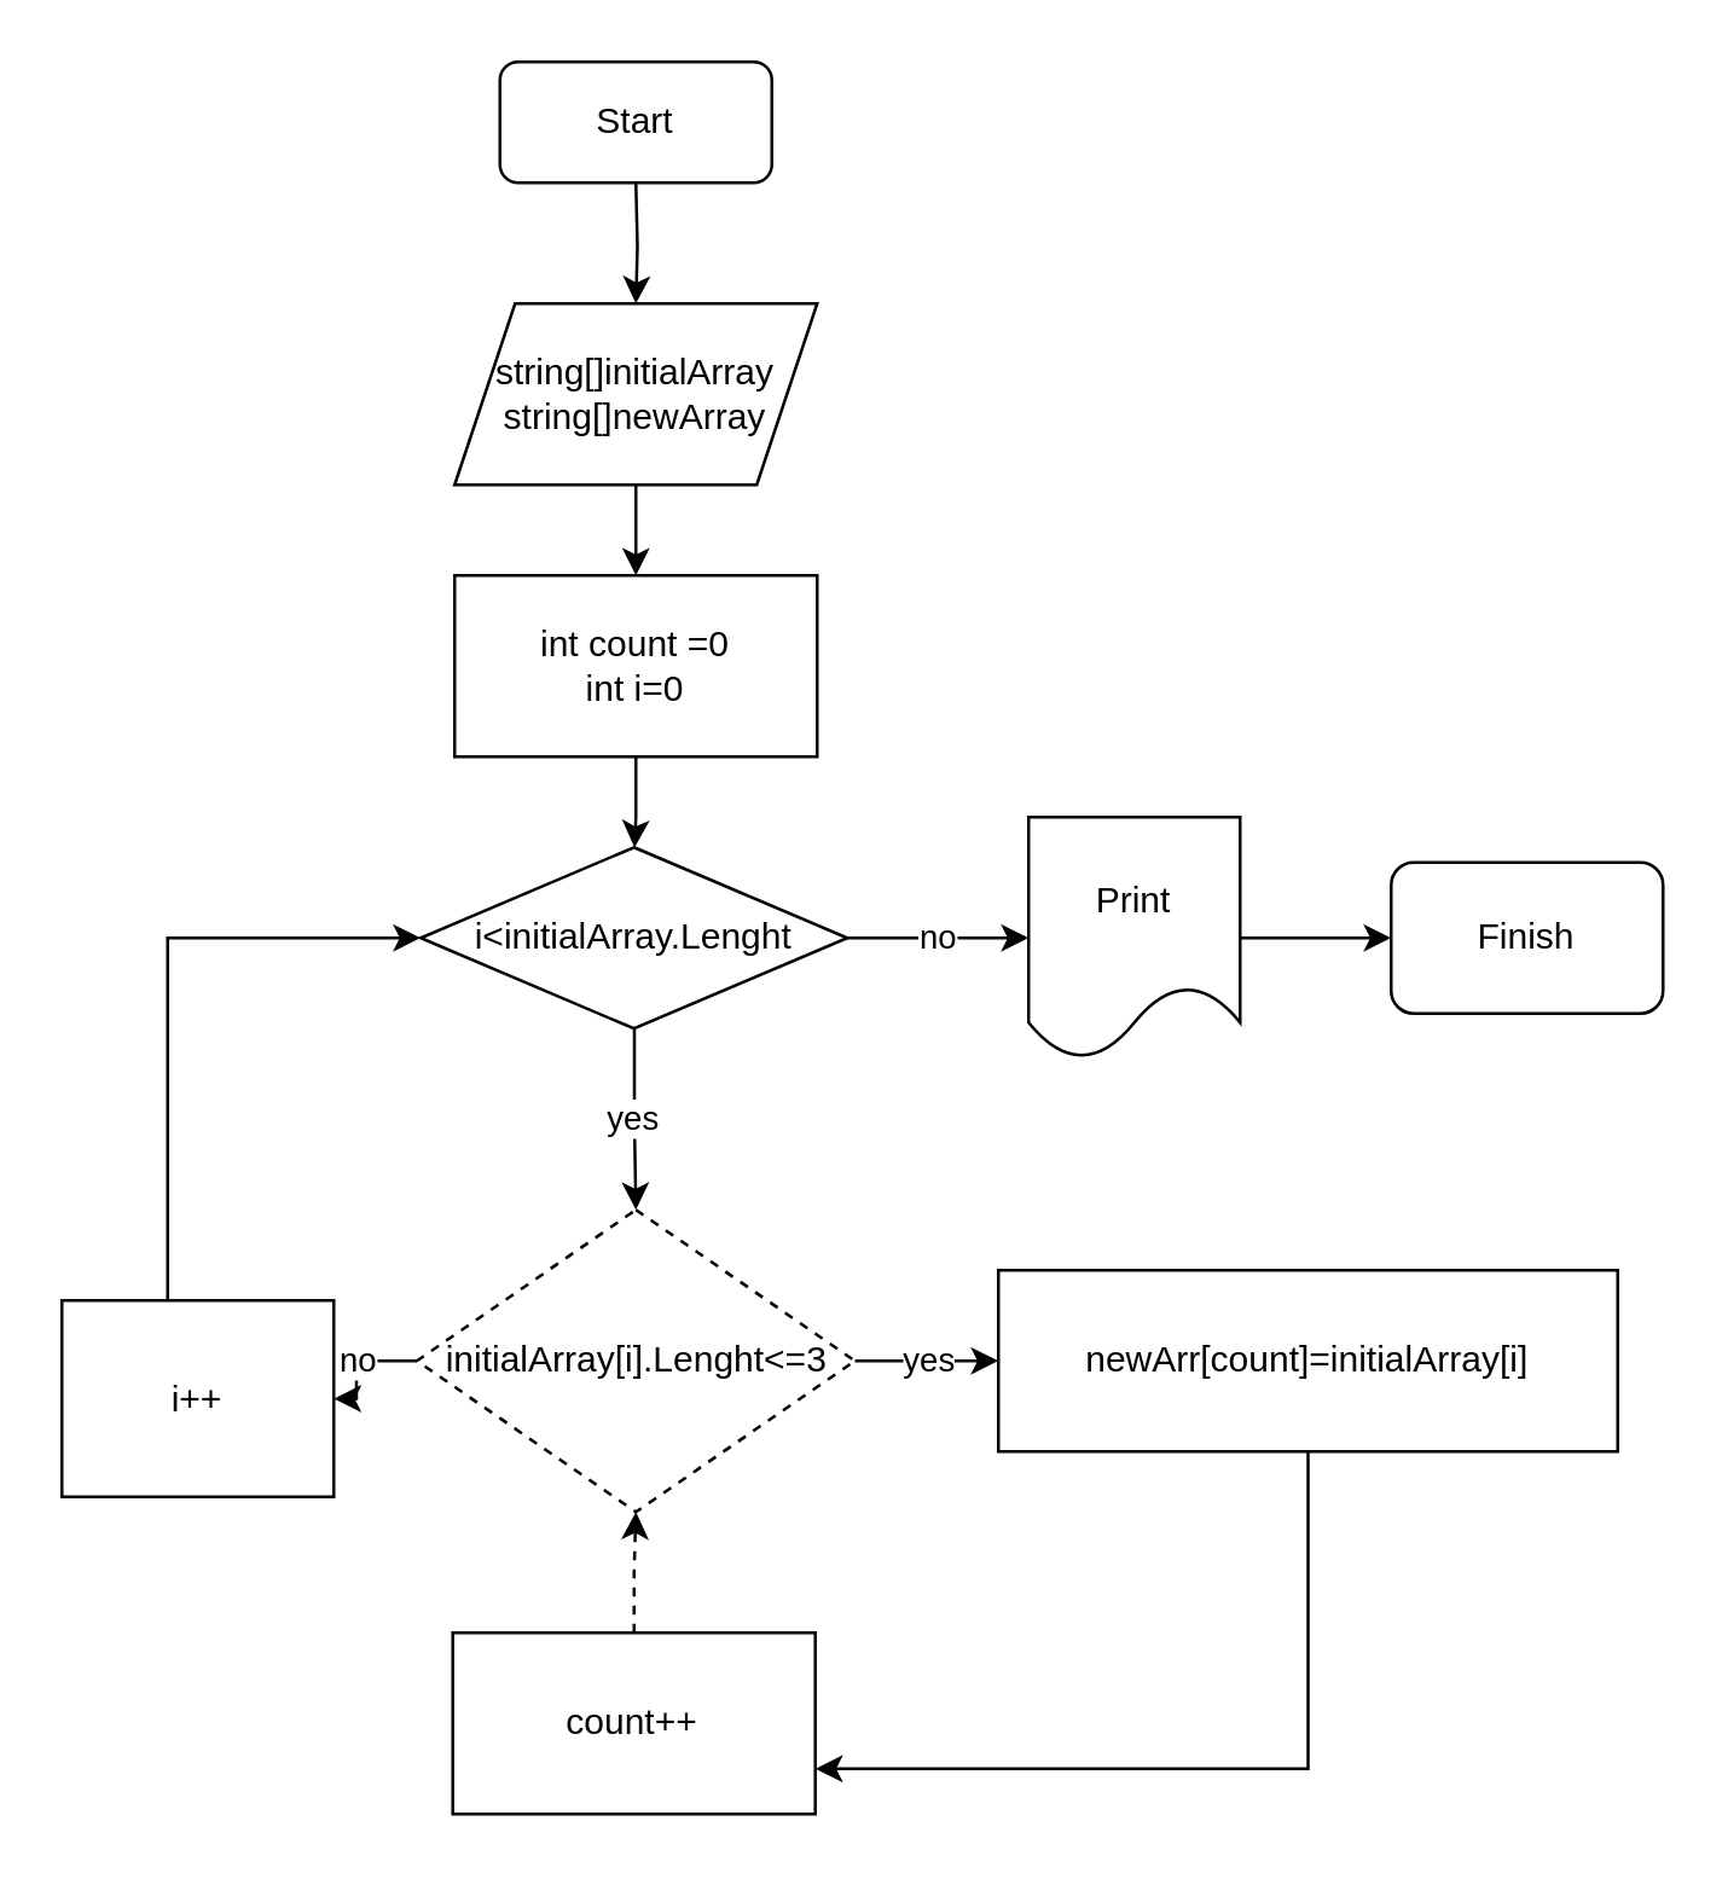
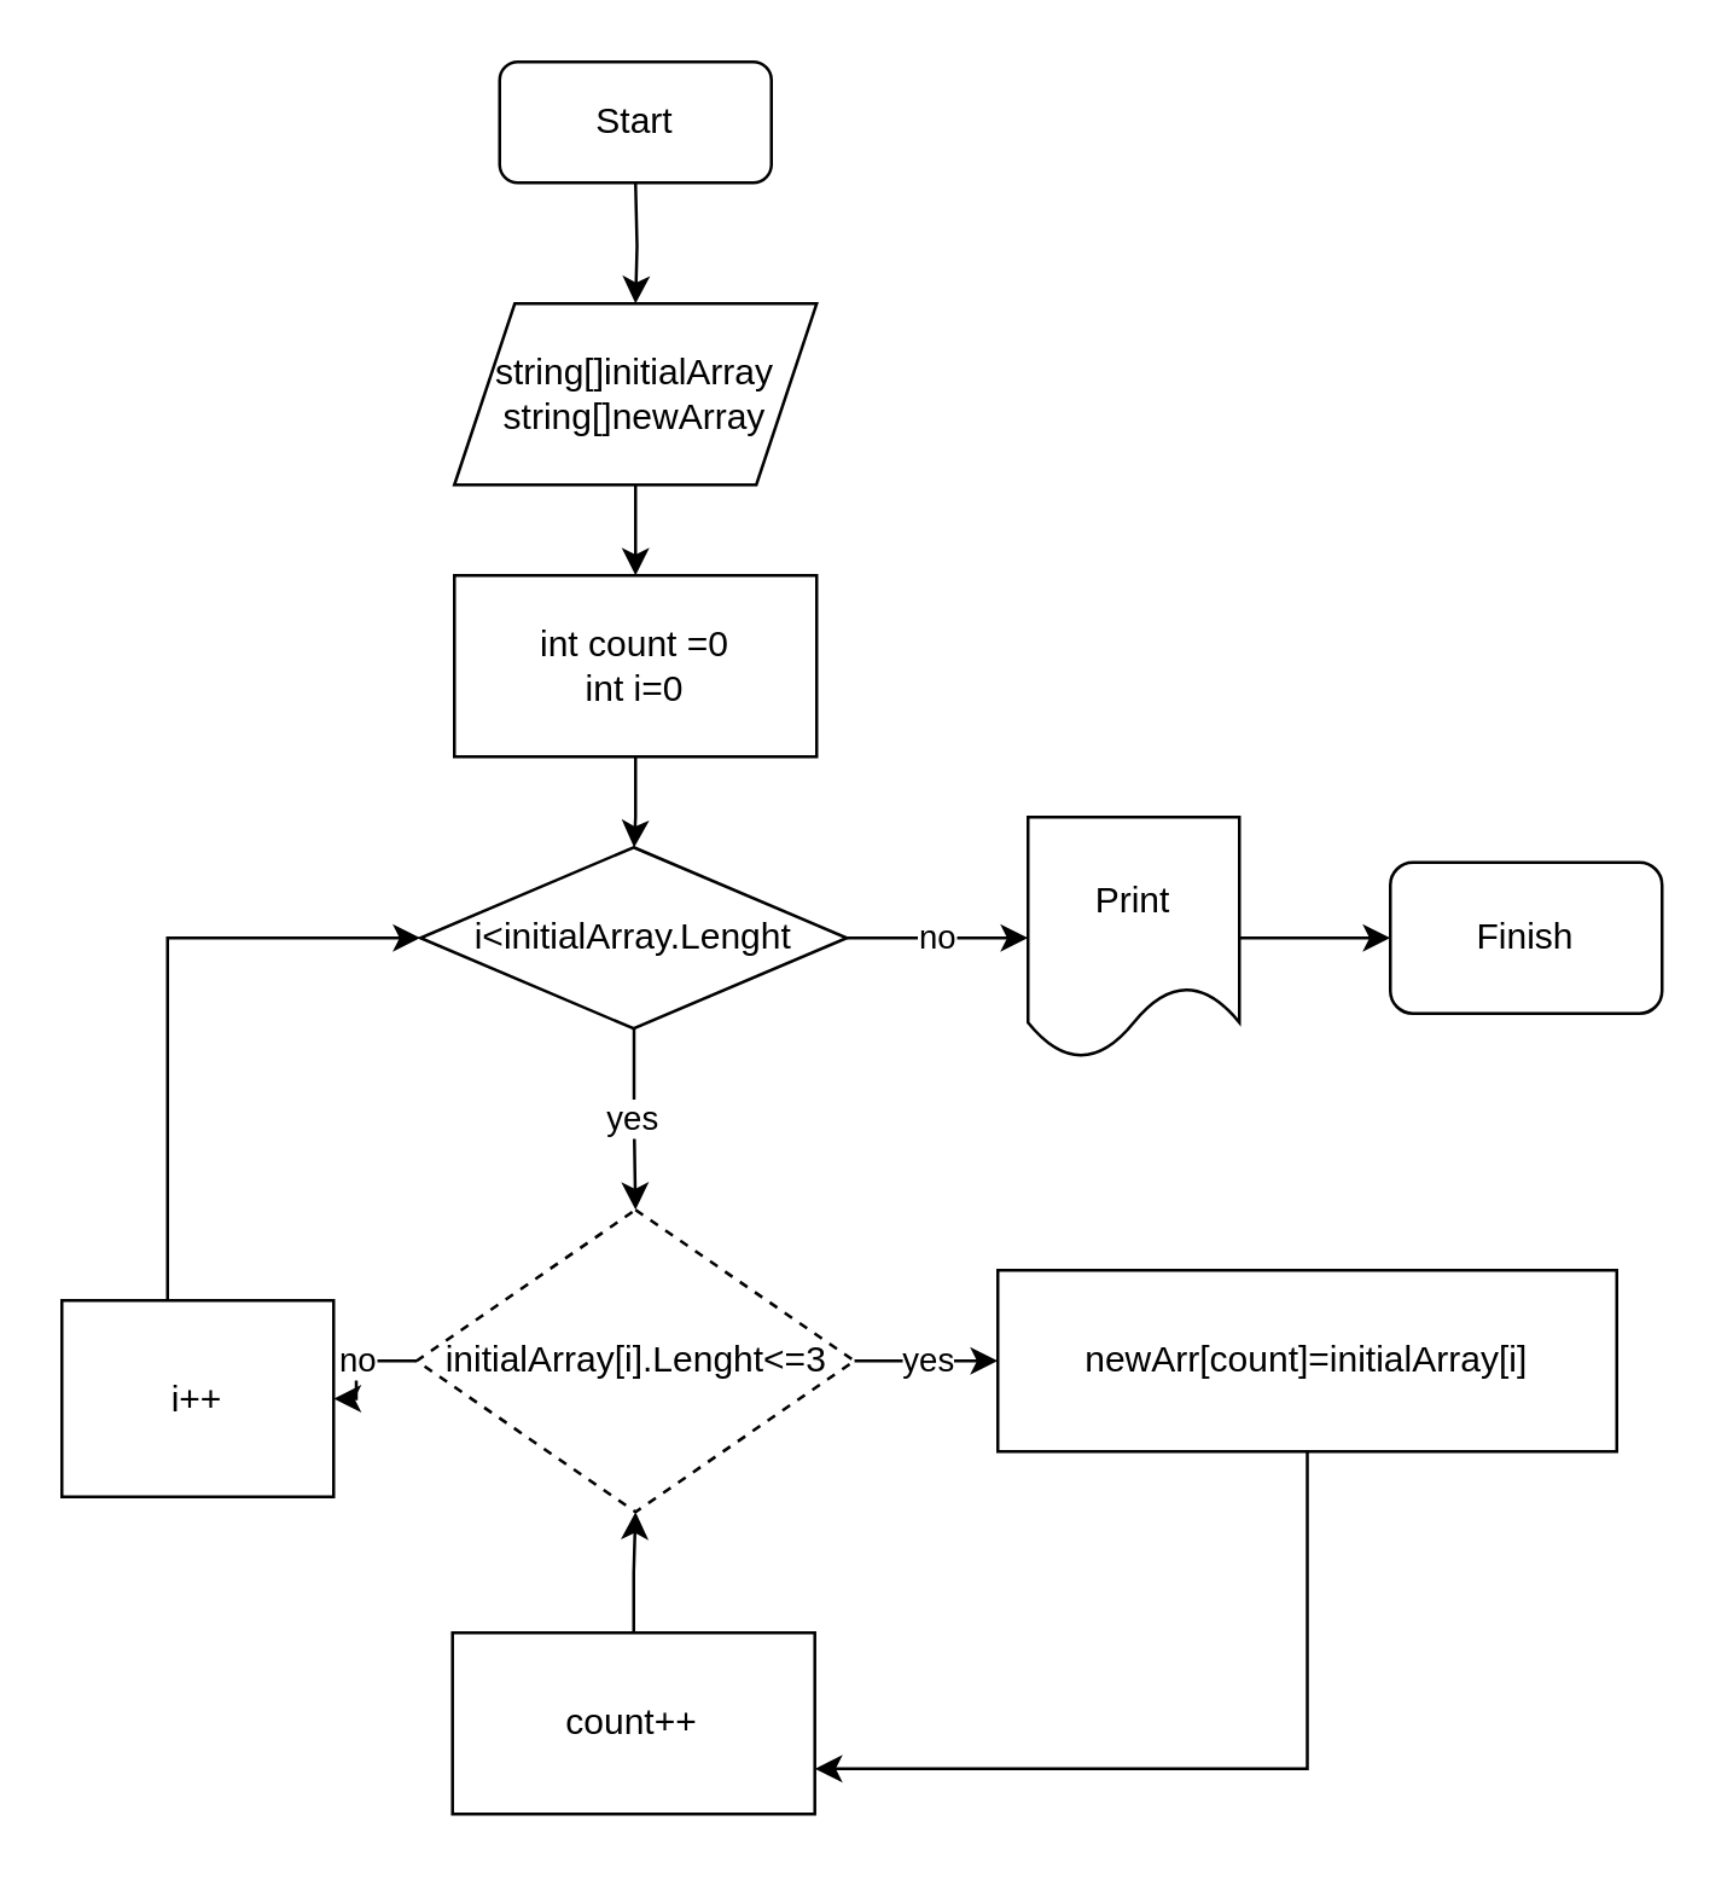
  <mxCell id="0" />
  <mxCell id="1" parent="0" />
  <mxCell id="2" value="" style="edgeStyle=orthogonalEdgeStyle;rounded=0;orthogonalLoop=1;jettySize=auto;html=1;" edge="1" parent="1" target="4"><mxGeometry relative="1" as="geometry"><mxPoint x="210" y="60" as="sourcePoint" /></mxGeometry></mxCell>
  <mxCell id="3" value="" style="edgeStyle=orthogonalEdgeStyle;rounded=0;orthogonalLoop=1;jettySize=auto;html=1;" edge="1" parent="1" source="4" target="6"><mxGeometry relative="1" as="geometry" /></mxCell>
  <mxCell id="4" value="string[]initialArray&lt;br&gt;string[]newArray" style="shape=parallelogram;perimeter=parallelogramPerimeter;whiteSpace=wrap;html=1;fixedSize=1;" vertex="1" parent="1"><mxGeometry x="150" y="100" width="120" height="60" as="geometry" /></mxCell>
  <mxCell id="5" value="" style="edgeStyle=orthogonalEdgeStyle;rounded=0;orthogonalLoop=1;jettySize=auto;html=1;" edge="1" parent="1" source="6" target="9"><mxGeometry relative="1" as="geometry" /></mxCell>
  <mxCell id="6" value="int count =0&lt;br&gt;int i=0" style="whiteSpace=wrap;html=1;" vertex="1" parent="1"><mxGeometry x="150" y="190" width="120" height="60" as="geometry" /></mxCell>
  <mxCell id="7" value="yes" style="edgeStyle=orthogonalEdgeStyle;rounded=0;orthogonalLoop=1;jettySize=auto;html=1;" edge="1" parent="1" source="9" target="12"><mxGeometry relative="1" as="geometry" /></mxCell>
  <mxCell id="8" value="no" style="edgeStyle=orthogonalEdgeStyle;rounded=0;orthogonalLoop=1;jettySize=auto;html=1;" edge="1" parent="1" source="9" target="20"><mxGeometry relative="1" as="geometry" /></mxCell>
  <mxCell id="9" value="i&amp;lt;initialArray.Lenght" style="rhombus;whiteSpace=wrap;html=1;" vertex="1" parent="1"><mxGeometry x="138.75" y="280" width="141.25" height="60" as="geometry" /></mxCell>
  <mxCell id="10" value="yes" style="edgeStyle=orthogonalEdgeStyle;rounded=0;orthogonalLoop=1;jettySize=auto;html=1;" edge="1" parent="1" source="12" target="14"><mxGeometry relative="1" as="geometry" /></mxCell>
  <mxCell id="11" value="no" style="edgeStyle=orthogonalEdgeStyle;rounded=0;orthogonalLoop=1;jettySize=auto;html=1;" edge="1" parent="1" source="12" target="18"><mxGeometry relative="1" as="geometry" /></mxCell>
  <mxCell id="12" value="initialArray[i].Lenght&amp;lt;=3" style="rhombus;whiteSpace=wrap;html=1;dashed=1;" vertex="1" parent="1"><mxGeometry x="137.5" y="400" width="145" height="100" as="geometry" /></mxCell>
  <mxCell id="13" style="edgeStyle=orthogonalEdgeStyle;rounded=0;orthogonalLoop=1;jettySize=auto;html=1;entryX=1;entryY=0.75;entryDx=0;entryDy=0;" edge="1" parent="1" source="14" target="16"><mxGeometry relative="1" as="geometry"><Array as="points"><mxPoint x="433" y="585" /></Array></mxGeometry></mxCell>
  <mxCell id="14" value="newArr[count]=initialArray[i]" style="whiteSpace=wrap;html=1;" vertex="1" parent="1"><mxGeometry x="330" y="420" width="205" height="60" as="geometry" /></mxCell>
- <mxCell id="15" value="" style="edgeStyle=orthogonalEdgeStyle;rounded=0;orthogonalLoop=1;jettySize=auto;html=1;dashed=1;" edge="1" parent="1" source="16" target="12"><mxGeometry relative="1" as="geometry" /></mxCell>
+ <mxCell id="15" value="" style="edgeStyle=orthogonalEdgeStyle;rounded=0;orthogonalLoop=1;jettySize=auto;html=1;" edge="1" parent="1" source="16" target="12"><mxGeometry relative="1" as="geometry" /></mxCell>
  <mxCell id="16" value="count++" style="whiteSpace=wrap;html=1;" vertex="1" parent="1"><mxGeometry x="149.38" y="540" width="120" height="60" as="geometry" /></mxCell>
  <mxCell id="17" style="edgeStyle=orthogonalEdgeStyle;rounded=0;orthogonalLoop=1;jettySize=auto;html=1;entryX=0;entryY=0.5;entryDx=0;entryDy=0;" edge="1" parent="1" source="18" target="9"><mxGeometry relative="1" as="geometry"><Array as="points"><mxPoint x="55" y="310" /></Array></mxGeometry></mxCell>
  <mxCell id="18" value="i++" style="whiteSpace=wrap;html=1;" vertex="1" parent="1"><mxGeometry x="20" y="430" width="90" height="65" as="geometry" /></mxCell>
  <mxCell id="19" value="" style="edgeStyle=orthogonalEdgeStyle;rounded=0;orthogonalLoop=1;jettySize=auto;html=1;" edge="1" parent="1" source="20"><mxGeometry relative="1" as="geometry"><mxPoint x="460" y="310" as="targetPoint" /></mxGeometry></mxCell>
  <mxCell id="20" value="Print" style="shape=document;whiteSpace=wrap;html=1;boundedLbl=1;" vertex="1" parent="1"><mxGeometry x="340" y="270" width="70" height="80" as="geometry" /></mxCell>
  <mxCell id="21" value="Start" style="rounded=1;whiteSpace=wrap;html=1;" vertex="1" parent="1"><mxGeometry x="165" y="20" width="90" height="40" as="geometry" /></mxCell>
  <mxCell id="22" value="Finish" style="rounded=1;whiteSpace=wrap;html=1;" vertex="1" parent="1"><mxGeometry x="460" y="285" width="90" height="50" as="geometry" /></mxCell>
